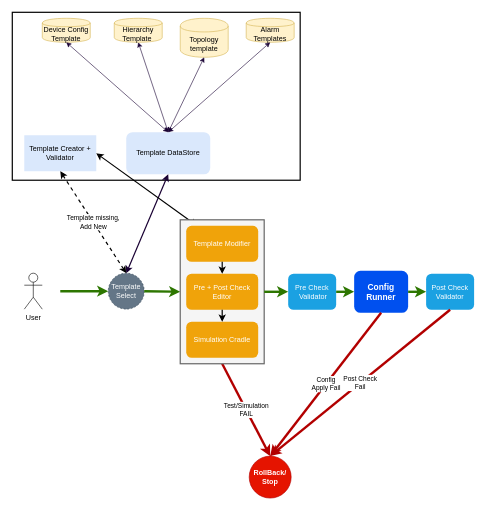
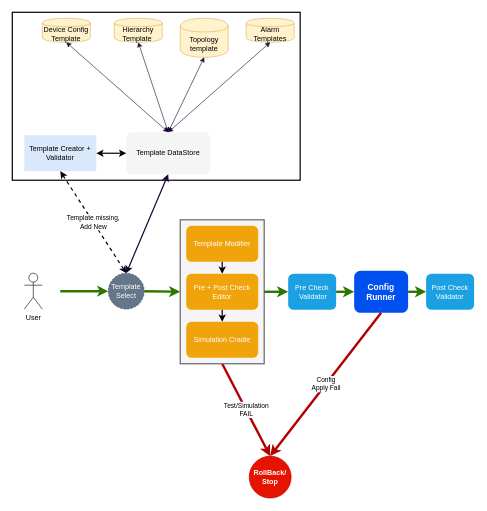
  <mxCell id="0" />
  <mxCell id="1" parent="0" />
  <mxCell id="2" value="" style="rounded=0;whiteSpace=wrap;html=1;strokeWidth=2;" vertex="1" parent="1"><mxGeometry x="20" y="20" width="480" height="280" as="geometry" /></mxCell>
- <mxCell id="3" value="Template DataStore" style="rounded=1;whiteSpace=wrap;html=1;fillColor=#dae8fc;strokeColor=none;" parent="1" vertex="1"><mxGeometry x="210" y="220" width="140" height="70" as="geometry" /></mxCell>
+ <mxCell id="3" value="Template DataStore" style="rounded=1;whiteSpace=wrap;html=1;fillColor=#f5f5f5;strokeColor=none;" parent="1" vertex="1"><mxGeometry x="210" y="220" width="140" height="70" as="geometry" /></mxCell>
  <mxCell id="4" value="Device Config Template" style="shape=cylinder;whiteSpace=wrap;html=1;boundedLbl=1;backgroundOutline=1;fillColor=#fff2cc;strokeColor=#d6b656;" parent="1" vertex="1"><mxGeometry x="70" y="30" width="80" height="40" as="geometry" /></mxCell>
  <mxCell id="5" value="Hierarchy Template&amp;nbsp;" style="shape=cylinder;whiteSpace=wrap;html=1;boundedLbl=1;backgroundOutline=1;fillColor=#fff2cc;strokeColor=#d6b656;" parent="1" vertex="1"><mxGeometry x="190" y="30" width="80" height="40" as="geometry" /></mxCell>
  <mxCell id="6" value="Topology template" style="shape=cylinder;whiteSpace=wrap;html=1;boundedLbl=1;backgroundOutline=1;fillColor=#fff2cc;strokeColor=#d6b656;" parent="1" vertex="1"><mxGeometry x="300" y="30" width="80" height="65" as="geometry" /></mxCell>
  <mxCell id="7" value="Alarm Templates" style="shape=cylinder;whiteSpace=wrap;html=1;boundedLbl=1;backgroundOutline=1;fillColor=#fff2cc;strokeColor=#d6b656;" parent="1" vertex="1"><mxGeometry x="410" y="30" width="80" height="40" as="geometry" /></mxCell>
  <mxCell id="8" value="" style="endArrow=classic;startArrow=classic;html=1;entryX=0.5;entryY=1;entryDx=0;entryDy=0;exitX=0.5;exitY=0;exitDx=0;exitDy=0;strokeColor=#190033;" parent="1" source="3" target="4" edge="1"><mxGeometry width="50" height="50" relative="1" as="geometry"><mxPoint x="0" y="290" as="sourcePoint" /><mxPoint x="50" y="240" as="targetPoint" /></mxGeometry></mxCell>
  <mxCell id="9" value="" style="endArrow=classic;startArrow=classic;html=1;entryX=0.5;entryY=1;entryDx=0;entryDy=0;exitX=0.5;exitY=0;exitDx=0;exitDy=0;strokeColor=#190033;" edge="1" parent="1" source="3" target="5"><mxGeometry width="50" height="50" relative="1" as="geometry"><mxPoint x="350" y="160" as="sourcePoint" /><mxPoint x="180" y="80" as="targetPoint" /></mxGeometry></mxCell>
  <mxCell id="10" value="" style="endArrow=classic;startArrow=classic;html=1;entryX=0.5;entryY=1;entryDx=0;entryDy=0;exitX=0.5;exitY=0;exitDx=0;exitDy=0;strokeColor=#190033;" edge="1" parent="1" source="3" target="6"><mxGeometry width="50" height="50" relative="1" as="geometry"><mxPoint x="365" y="180" as="sourcePoint" /><mxPoint x="315" y="100" as="targetPoint" /></mxGeometry></mxCell>
  <mxCell id="11" value="" style="endArrow=classic;startArrow=classic;html=1;entryX=0.5;entryY=1;entryDx=0;entryDy=0;exitX=0.5;exitY=0;exitDx=0;exitDy=0;strokeColor=#190033;" edge="1" parent="1" source="3" target="7"><mxGeometry width="50" height="50" relative="1" as="geometry"><mxPoint x="380" y="185" as="sourcePoint" /><mxPoint x="440" y="105" as="targetPoint" /></mxGeometry></mxCell>
  <mxCell id="12" value="Template Creator + Validator" style="rounded=0;whiteSpace=wrap;html=1;fillColor=#dae8fc;strokeColor=none;" vertex="1" parent="1"><mxGeometry x="40" y="225" width="120" height="60" as="geometry" /></mxCell>
  <mxCell id="13" value="User" style="shape=umlActor;verticalLabelPosition=bottom;labelBackgroundColor=#ffffff;verticalAlign=top;html=1;outlineConnect=0;" vertex="1" parent="1"><mxGeometry x="40" y="455" width="30" height="60" as="geometry" /></mxCell>
  <mxCell id="14" value="Template Select" style="ellipse;whiteSpace=wrap;html=1;aspect=fixed;fillColor=#647687;strokeColor=#314354;fontColor=#ffffff;dashed=1;" vertex="1" parent="1"><mxGeometry x="180" y="455" width="60" height="60" as="geometry" /></mxCell>
  <mxCell id="15" value="" style="endArrow=classic;startArrow=classic;html=1;entryX=0.5;entryY=1;entryDx=0;entryDy=0;exitX=0.5;exitY=0;exitDx=0;exitDy=0;strokeColor=#190033;strokeWidth=2;" edge="1" parent="1" source="14" target="3"><mxGeometry width="50" height="50" relative="1" as="geometry"><mxPoint x="260" y="370" as="sourcePoint" /><mxPoint x="90" y="290" as="targetPoint" /></mxGeometry></mxCell>
  <mxCell id="16" value="Template missing,&lt;br&gt;Add New" style="endArrow=classic;startArrow=classic;html=1;dashed=1;strokeColor=#000000;strokeWidth=2;entryX=0.5;entryY=1;entryDx=0;entryDy=0;exitX=0.5;exitY=0;exitDx=0;exitDy=0;" edge="1" parent="1" source="14" target="12"><mxGeometry width="50" height="50" relative="1" as="geometry"><mxPoint x="0" y="610" as="sourcePoint" /><mxPoint x="50" y="560" as="targetPoint" /></mxGeometry></mxCell>
- <mxCell id="17" value="" style="endArrow=classic;startArrow=classic;html=1;strokeColor=#000000;strokeWidth=2;exitX=1;exitY=0.5;exitDx=0;exitDy=0;" edge="1" parent="1" source="12" target="27"><mxGeometry width="50" height="50" relative="1" as="geometry"><mxPoint x="0" y="670" as="sourcePoint" /><mxPoint x="50" y="620" as="targetPoint" /></mxGeometry></mxCell>
+ <mxCell id="17" value="" style="endArrow=classic;startArrow=classic;html=1;strokeColor=#000000;strokeWidth=2;entryX=0;entryY=0.5;entryDx=0;entryDy=0;exitX=1;exitY=0.5;exitDx=0;exitDy=0;" edge="1" parent="1" source="12" target="3"><mxGeometry width="50" height="50" relative="1" as="geometry"><mxPoint x="0" y="670" as="sourcePoint" /><mxPoint x="50" y="620" as="targetPoint" /></mxGeometry></mxCell>
  <mxCell id="18" value="Pre Check&lt;br&gt;&amp;nbsp;Validator" style="rounded=1;whiteSpace=wrap;html=1;fillColor=#1ba1e2;strokeColor=none;fontColor=#ffffff;" vertex="1" parent="1"><mxGeometry x="480" y="456" width="80" height="60" as="geometry" /></mxCell>
  <mxCell id="19" value="&lt;b&gt;&lt;font style=&quot;font-size: 14px&quot;&gt;Config&lt;/font&gt;&lt;br&gt;&lt;font style=&quot;font-size: 14px&quot;&gt;Runner&lt;/font&gt;&lt;/b&gt;" style="rounded=1;whiteSpace=wrap;html=1;fillColor=#0050ef;strokeColor=none;fontColor=#ffffff;" vertex="1" parent="1"><mxGeometry x="590" y="451" width="90" height="70" as="geometry" /></mxCell>
  <mxCell id="20" value="Post Check Validator" style="rounded=1;whiteSpace=wrap;html=1;fillColor=#1ba1e2;strokeColor=none;fontColor=#ffffff;" vertex="1" parent="1"><mxGeometry x="710" y="456" width="80" height="60" as="geometry" /></mxCell>
  <mxCell id="21" value="&lt;b&gt;RollBack/&lt;br&gt;Stop&lt;/b&gt;" style="ellipse;whiteSpace=wrap;html=1;aspect=fixed;fillColor=#e51400;strokeColor=#B20000;fontColor=#ffffff;" vertex="1" parent="1"><mxGeometry x="415" y="760" width="70" height="70" as="geometry" /></mxCell>
  <mxCell id="22" value="Test/Simulation&lt;br&gt;FAIL" style="endArrow=classic;html=1;strokeColor=#B20000;strokeWidth=4;exitX=0.5;exitY=1;exitDx=0;exitDy=0;entryX=0.5;entryY=0;entryDx=0;entryDy=0;fillColor=#e51400;" edge="1" parent="1" source="26" target="21"><mxGeometry width="50" height="50" relative="1" as="geometry"><mxPoint x="310" y="730" as="sourcePoint" /><mxPoint x="360" y="680" as="targetPoint" /></mxGeometry></mxCell>
  <mxCell id="23" value="" style="endArrow=classic;html=1;strokeColor=#2D7600;strokeWidth=4;entryX=0;entryY=0.5;entryDx=0;entryDy=0;fillColor=#60a917;" edge="1" parent="1" target="14"><mxGeometry width="50" height="50" relative="1" as="geometry"><mxPoint x="100" y="485" as="sourcePoint" /><mxPoint x="130" y="560" as="targetPoint" /></mxGeometry></mxCell>
  <mxCell id="24" value="" style="endArrow=classic;html=1;strokeColor=#2D7600;strokeWidth=4;entryX=0;entryY=0.5;entryDx=0;entryDy=0;fillColor=#60a917;exitX=1;exitY=0.5;exitDx=0;exitDy=0;" edge="1" parent="1" source="14" target="26"><mxGeometry width="50" height="50" relative="1" as="geometry"><mxPoint x="140" y="600" as="sourcePoint" /><mxPoint x="220" y="599.5" as="targetPoint" /></mxGeometry></mxCell>
  <mxCell id="25" value="" style="group" vertex="1" connectable="0" parent="1"><mxGeometry x="300" y="366" width="140" height="240" as="geometry" /></mxCell>
  <mxCell id="26" value="" style="rounded=0;whiteSpace=wrap;html=1;strokeWidth=2;fillColor=#f5f5f5;strokeColor=#666666;fontColor=#333333;" vertex="1" parent="25"><mxGeometry width="140" height="240" as="geometry" /></mxCell>
  <mxCell id="27" value="Template Modifier" style="rounded=1;whiteSpace=wrap;html=1;fillColor=#f0a30a;strokeColor=none;fontColor=#ffffff;" vertex="1" parent="25"><mxGeometry x="10" y="10" width="120" height="60" as="geometry" /></mxCell>
  <mxCell id="28" value="Pre + Post Check Editor" style="rounded=1;whiteSpace=wrap;html=1;fillColor=#f0a30a;strokeColor=none;fontColor=#ffffff;" vertex="1" parent="25"><mxGeometry x="10" y="90" width="120" height="60" as="geometry" /></mxCell>
  <mxCell id="29" value="Simulation Cradle" style="rounded=1;whiteSpace=wrap;html=1;fillColor=#f0a30a;strokeColor=none;fontColor=#ffffff;" vertex="1" parent="25"><mxGeometry x="10" y="170" width="120" height="60" as="geometry" /></mxCell>
  <mxCell id="30" value="" style="endArrow=classic;html=1;strokeColor=#000000;strokeWidth=2;exitX=0.5;exitY=1;exitDx=0;exitDy=0;" edge="1" parent="25" source="27" target="28"><mxGeometry width="50" height="50" relative="1" as="geometry"><mxPoint x="-280" y="350" as="sourcePoint" /><mxPoint x="-230" y="300" as="targetPoint" /></mxGeometry></mxCell>
  <mxCell id="31" value="" style="endArrow=classic;html=1;strokeColor=#000000;strokeWidth=2;exitX=0.5;exitY=1;exitDx=0;exitDy=0;entryX=0.5;entryY=0;entryDx=0;entryDy=0;" edge="1" parent="25" source="28" target="29"><mxGeometry width="50" height="50" relative="1" as="geometry"><mxPoint x="150" y="70" as="sourcePoint" /><mxPoint x="150" y="90" as="targetPoint" /></mxGeometry></mxCell>
  <mxCell id="32" value="" style="endArrow=classic;html=1;strokeColor=#2D7600;strokeWidth=4;entryX=0;entryY=0.5;entryDx=0;entryDy=0;fillColor=#60a917;exitX=1;exitY=0.5;exitDx=0;exitDy=0;" edge="1" parent="1" source="26" target="18"><mxGeometry width="50" height="50" relative="1" as="geometry"><mxPoint x="550" y="580" as="sourcePoint" /><mxPoint x="610" y="581" as="targetPoint" /></mxGeometry></mxCell>
  <mxCell id="33" value="" style="endArrow=classic;html=1;strokeColor=#2D7600;strokeWidth=4;entryX=0;entryY=0.5;entryDx=0;entryDy=0;fillColor=#60a917;exitX=1;exitY=0.5;exitDx=0;exitDy=0;" edge="1" parent="1" source="19" target="20"><mxGeometry width="50" height="50" relative="1" as="geometry"><mxPoint x="540" y="630" as="sourcePoint" /><mxPoint x="600" y="631" as="targetPoint" /></mxGeometry></mxCell>
  <mxCell id="34" value="" style="endArrow=classic;html=1;strokeColor=#2D7600;strokeWidth=4;entryX=0;entryY=0.5;entryDx=0;entryDy=0;fillColor=#60a917;exitX=1;exitY=0.5;exitDx=0;exitDy=0;" edge="1" parent="1" source="18" target="19"><mxGeometry width="50" height="50" relative="1" as="geometry"><mxPoint x="550" y="590" as="sourcePoint" /><mxPoint x="610" y="591" as="targetPoint" /></mxGeometry></mxCell>
- <mxCell id="35" value="Post Check&lt;br&gt;Fail" style="endArrow=classic;html=1;strokeColor=#B20000;strokeWidth=4;exitX=0.5;exitY=1;exitDx=0;exitDy=0;entryX=0.5;entryY=0;entryDx=0;entryDy=0;fillColor=#e51400;" edge="1" parent="1" source="20" target="21"><mxGeometry width="50" height="50" relative="1" as="geometry"><mxPoint x="580" y="606" as="sourcePoint" /><mxPoint x="580" y="760" as="targetPoint" /></mxGeometry></mxCell>
  <mxCell id="36" value="Config&lt;br&gt;Apply Fail" style="endArrow=classic;html=1;strokeColor=#B20000;strokeWidth=4;exitX=0.5;exitY=1;exitDx=0;exitDy=0;entryX=0.5;entryY=0;entryDx=0;entryDy=0;fillColor=#e51400;" edge="1" parent="1" source="19" target="21"><mxGeometry width="50" height="50" relative="1" as="geometry"><mxPoint x="540" y="606" as="sourcePoint" /><mxPoint x="540" y="760" as="targetPoint" /></mxGeometry></mxCell>
